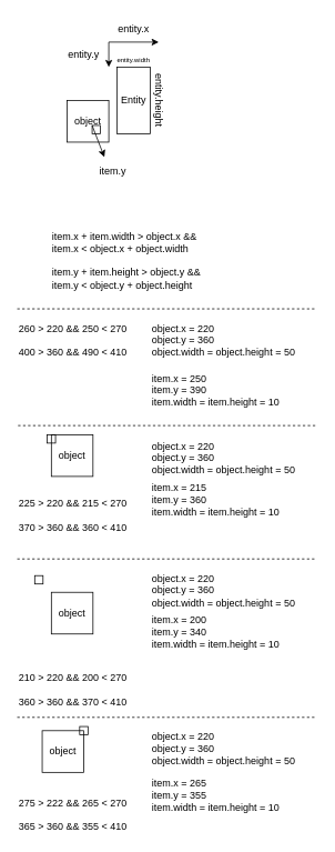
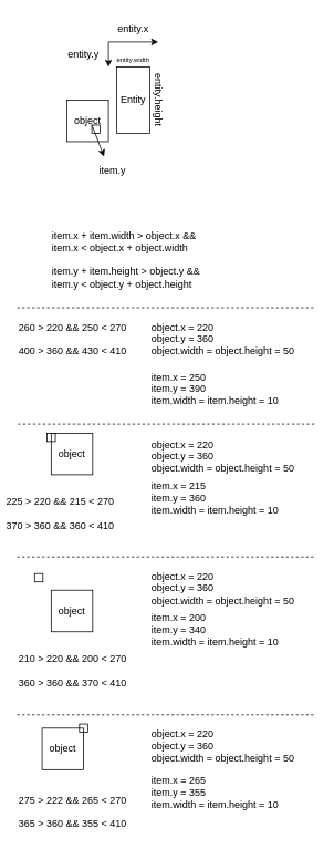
  <mxCell id="0" />
  <mxCell id="1" parent="0" />
  <mxCell id="2" value="" style="rounded=0;whiteSpace=wrap;html=1;" vertex="1" parent="1"><mxGeometry x="140" y="80" width="40" height="80" as="geometry" /></mxCell>
  <mxCell id="3" value="Entity" style="text;html=1;strokeColor=none;fillColor=none;align=center;verticalAlign=middle;whiteSpace=wrap;rounded=0;" vertex="1" parent="1"><mxGeometry x="140" y="80" width="40" height="80" as="geometry" /></mxCell>
  <mxCell id="4" value="" style="rounded=0;whiteSpace=wrap;html=1;" vertex="1" parent="1"><mxGeometry x="110" y="150" width="10" height="10" as="geometry" /></mxCell>
  <mxCell id="5" value="" style="rounded=0;whiteSpace=wrap;html=1;fillColor=none;" vertex="1" parent="1"><mxGeometry x="80" y="120" width="50" height="50" as="geometry" /></mxCell>
  <mxCell id="6" value="entity.height" style="text;html=1;strokeColor=none;fillColor=none;align=center;verticalAlign=middle;whiteSpace=wrap;rounded=0;horizontal=0;rotation=-180;" vertex="1" parent="1"><mxGeometry x="180" y="80" width="20" height="80" as="geometry" /></mxCell>
  <mxCell id="7" value="entity.y" style="text;html=1;strokeColor=none;fillColor=none;align=center;verticalAlign=middle;whiteSpace=wrap;rounded=0;" vertex="1" parent="1"><mxGeometry x="70" y="50" width="60" height="30" as="geometry" /></mxCell>
  <mxCell id="8" value="" style="endArrow=classic;html=1;rounded=0;exitX=1;exitY=0;exitDx=0;exitDy=0;entryX=0;entryY=0;entryDx=0;entryDy=0;" edge="1" parent="1" source="7"><mxGeometry width="50" height="50" relative="1" as="geometry"><mxPoint x="210" y="130" as="sourcePoint" /><mxPoint x="130" y="80" as="targetPoint" /></mxGeometry></mxCell>
  <mxCell id="9" value="entity.x" style="text;html=1;strokeColor=none;fillColor=none;align=center;verticalAlign=middle;whiteSpace=wrap;rounded=0;" vertex="1" parent="1"><mxGeometry x="130" y="20" width="60" height="30" as="geometry" /></mxCell>
  <mxCell id="10" value="" style="endArrow=classic;html=1;rounded=0;exitX=0;exitY=1;exitDx=0;exitDy=0;entryX=1;entryY=1;entryDx=0;entryDy=0;" edge="1" parent="1" source="9" target="9"><mxGeometry width="50" height="50" relative="1" as="geometry"><mxPoint x="210" y="130" as="sourcePoint" /><mxPoint x="260" y="80" as="targetPoint" /></mxGeometry></mxCell>
  <mxCell id="11" value="object" style="text;html=1;strokeColor=none;fillColor=none;align=center;verticalAlign=middle;whiteSpace=wrap;rounded=0;" vertex="1" parent="1"><mxGeometry x="80" y="120" width="50" height="50" as="geometry" /></mxCell>
  <mxCell id="12" value="" style="endArrow=classic;html=1;rounded=0;exitX=0.6;exitY=0.6;exitDx=0;exitDy=0;exitPerimeter=0;entryX=0.328;entryY=-0.069;entryDx=0;entryDy=0;entryPerimeter=0;" edge="1" parent="1" source="11" target="13"><mxGeometry width="50" height="50" relative="1" as="geometry"><mxPoint x="220" y="130" as="sourcePoint" /><mxPoint x="120" y="200" as="targetPoint" /></mxGeometry></mxCell>
  <mxCell id="13" value="item.y" style="text;html=1;strokeColor=none;fillColor=none;align=center;verticalAlign=middle;whiteSpace=wrap;rounded=0;" vertex="1" parent="1"><mxGeometry x="105" y="190" width="60" height="30" as="geometry" /></mxCell>
  <mxCell id="14" value="&lt;font style=&quot;font-size: 8px;&quot;&gt;entity.width&lt;/font&gt;" style="text;html=1;strokeColor=none;fillColor=none;align=center;verticalAlign=middle;whiteSpace=wrap;rounded=0;" vertex="1" parent="1"><mxGeometry x="140" y="60" width="40" height="20" as="geometry" /></mxCell>
  <mxCell id="15" value="item.x + item.width&amp;nbsp;&amp;gt; object.x &amp;amp;&amp;amp;&lt;br&gt;item.x &amp;lt; object.x + object.width&lt;br&gt;&lt;br&gt;item.y + item.height&amp;nbsp;&amp;gt; object.y &amp;amp;&amp;amp;&lt;br&gt;item.y &amp;lt; object.y + object.height" style="text;html=1;strokeColor=none;fillColor=none;align=left;verticalAlign=top;whiteSpace=wrap;rounded=0;" vertex="1" parent="1"><mxGeometry x="60" y="270" width="200" height="110" as="geometry" /></mxCell>
  <mxCell id="16" value="object.x = 220&lt;br&gt;object.y = 360&lt;br&gt;object.width = object.height = 50" style="text;html=1;strokeColor=none;fillColor=none;align=left;verticalAlign=top;whiteSpace=wrap;rounded=0;horizontal=1;" vertex="1" parent="1"><mxGeometry x="180" y="380" width="190" height="60" as="geometry" /></mxCell>
  <mxCell id="17" value="item.x = 250 &lt;br&gt;item.y = 390&lt;br&gt;item.width = item.height = 10" style="text;html=1;strokeColor=none;fillColor=none;align=left;verticalAlign=top;whiteSpace=wrap;rounded=0;horizontal=1;" vertex="1" parent="1"><mxGeometry x="180" y="440" width="190" height="50" as="geometry" /></mxCell>
- <mxCell id="18" value="260 &amp;gt; 220 &amp;amp;&amp;amp; 250 &amp;lt; 270&lt;br&gt;&lt;br&gt;400 &amp;gt; 360 &amp;amp;&amp;amp; 490 &amp;lt; 410" style="text;html=1;strokeColor=none;fillColor=none;align=left;verticalAlign=top;whiteSpace=wrap;rounded=0;" vertex="1" parent="1"><mxGeometry x="20" y="380" width="160" height="60" as="geometry" /></mxCell>
+ <mxCell id="18" value="260 &amp;gt; 220 &amp;amp;&amp;amp; 250 &amp;lt; 270&lt;br&gt;&lt;br&gt;400 &amp;gt; 360 &amp;amp;&amp;amp; 430 &amp;lt; 410" style="text;html=1;strokeColor=none;fillColor=none;align=left;verticalAlign=top;whiteSpace=wrap;rounded=0;" vertex="1" parent="1"><mxGeometry x="20" y="380" width="160" height="60" as="geometry" /></mxCell>
  <mxCell id="19" value="" style="rounded=0;whiteSpace=wrap;html=1;" vertex="1" parent="1"><mxGeometry x="56" y="521" width="10" height="10" as="geometry" /></mxCell>
  <mxCell id="20" value="" style="rounded=0;whiteSpace=wrap;html=1;fillColor=none;" vertex="1" parent="1"><mxGeometry x="61" y="521" width="50" height="50" as="geometry" /></mxCell>
  <mxCell id="21" value="object" style="text;html=1;strokeColor=none;fillColor=none;align=center;verticalAlign=middle;whiteSpace=wrap;rounded=0;" vertex="1" parent="1"><mxGeometry x="61" y="521" width="50" height="50" as="geometry" /></mxCell>
  <mxCell id="22" value="object.x = 220&lt;br&gt;object.y = 360&lt;br&gt;object.width = object.height = 50" style="text;html=1;strokeColor=none;fillColor=none;align=left;verticalAlign=top;whiteSpace=wrap;rounded=0;horizontal=1;" vertex="1" parent="1"><mxGeometry x="180" y="521" width="190" height="60" as="geometry" /></mxCell>
  <mxCell id="23" value="item.x = 215&lt;br&gt;item.y = 360&lt;br&gt;item.width = item.height = 10" style="text;html=1;strokeColor=none;fillColor=none;align=left;verticalAlign=top;whiteSpace=wrap;rounded=0;horizontal=1;" vertex="1" parent="1"><mxGeometry x="180" y="571" width="190" height="50" as="geometry" /></mxCell>
- <mxCell id="24" value="225 &amp;gt; 220 &amp;amp;&amp;amp; 215 &amp;lt; 270&lt;br&gt;&lt;br&gt;370 &amp;gt; 360 &amp;amp;&amp;amp; 360 &amp;lt; 410" style="text;html=1;strokeColor=none;fillColor=none;align=left;verticalAlign=top;whiteSpace=wrap;rounded=0;" vertex="1" parent="1"><mxGeometry x="20" y="590" width="160" height="60" as="geometry" /></mxCell>
+ <mxCell id="24" value="225 &amp;gt; 220 &amp;amp;&amp;amp; 215 &amp;lt; 270&lt;br&gt;&lt;br&gt;370 &amp;gt; 360 &amp;amp;&amp;amp; 360 &amp;lt; 410" style="text;html=1;strokeColor=none;fillColor=none;align=left;verticalAlign=top;whiteSpace=wrap;rounded=0;" vertex="1" parent="1"><mxGeometry x="5" y="590" width="160" height="60" as="geometry" /></mxCell>
  <mxCell id="25" value="" style="rounded=0;whiteSpace=wrap;html=1;" vertex="1" parent="1"><mxGeometry x="41" y="690" width="10" height="10" as="geometry" /></mxCell>
  <mxCell id="26" value="" style="rounded=0;whiteSpace=wrap;html=1;fillColor=none;" vertex="1" parent="1"><mxGeometry x="61" y="710" width="50" height="50" as="geometry" /></mxCell>
  <mxCell id="27" value="object" style="text;html=1;strokeColor=none;fillColor=none;align=center;verticalAlign=middle;whiteSpace=wrap;rounded=0;" vertex="1" parent="1"><mxGeometry x="61" y="710" width="50" height="50" as="geometry" /></mxCell>
  <mxCell id="28" value="object.x = 220&lt;br&gt;object.y = 360&lt;br&gt;object.width = object.height = 50" style="text;html=1;strokeColor=none;fillColor=none;align=left;verticalAlign=top;whiteSpace=wrap;rounded=0;horizontal=1;" vertex="1" parent="1"><mxGeometry x="180" y="680" width="190" height="60" as="geometry" /></mxCell>
  <mxCell id="29" value="item.x = 200&lt;br&gt;item.y = 340&lt;br&gt;item.width = item.height = 10" style="text;html=1;strokeColor=none;fillColor=none;align=left;verticalAlign=top;whiteSpace=wrap;rounded=0;horizontal=1;" vertex="1" parent="1"><mxGeometry x="180" y="730" width="190" height="50" as="geometry" /></mxCell>
- <mxCell id="30" value="210 &amp;gt; 220 &amp;amp;&amp;amp; 200 &amp;lt; 270&lt;br&gt;&lt;br&gt;360 &amp;gt; 360 &amp;amp;&amp;amp; 370 &amp;lt; 410" style="text;html=1;strokeColor=none;fillColor=none;align=left;verticalAlign=top;whiteSpace=wrap;rounded=0;" vertex="1" parent="1"><mxGeometry x="20" y="799" width="160" height="61" as="geometry" /></mxCell>
+ <mxCell id="30" value="210 &amp;gt; 220 &amp;amp;&amp;amp; 200 &amp;lt; 270&lt;br&gt;&lt;br&gt;360 &amp;gt; 360 &amp;amp;&amp;amp; 370 &amp;lt; 410" style="text;html=1;strokeColor=none;fillColor=none;align=left;verticalAlign=top;whiteSpace=wrap;rounded=0;" vertex="1" parent="1"><mxGeometry x="20" y="779" width="160" height="61" as="geometry" /></mxCell>
  <mxCell id="31" value="" style="rounded=0;whiteSpace=wrap;html=1;" vertex="1" parent="1"><mxGeometry x="95" y="871" width="10" height="10" as="geometry" /></mxCell>
  <mxCell id="32" value="" style="rounded=0;whiteSpace=wrap;html=1;fillColor=none;" vertex="1" parent="1"><mxGeometry x="50" y="876" width="50" height="50" as="geometry" /></mxCell>
  <mxCell id="33" value="object" style="text;html=1;strokeColor=none;fillColor=none;align=center;verticalAlign=middle;whiteSpace=wrap;rounded=0;" vertex="1" parent="1"><mxGeometry x="50" y="876" width="50" height="50" as="geometry" /></mxCell>
  <mxCell id="34" value="object.x = 220&lt;br&gt;object.y = 360&lt;br&gt;object.width = object.height = 50" style="text;html=1;strokeColor=none;fillColor=none;align=left;verticalAlign=top;whiteSpace=wrap;rounded=0;horizontal=1;" vertex="1" parent="1"><mxGeometry x="180" y="870" width="190" height="60" as="geometry" /></mxCell>
  <mxCell id="35" value="item.x = 265&lt;br&gt;item.y = 355&lt;br&gt;item.width = item.height = 10" style="text;html=1;strokeColor=none;fillColor=none;align=left;verticalAlign=top;whiteSpace=wrap;rounded=0;horizontal=1;" vertex="1" parent="1"><mxGeometry x="180" y="926" width="190" height="50" as="geometry" /></mxCell>
  <mxCell id="36" value="275 &amp;gt; 222 &amp;amp;&amp;amp; 265 &amp;lt; 270&lt;br&gt;&lt;br&gt;365 &amp;gt; 360 &amp;amp;&amp;amp; 355 &amp;lt; 410" style="text;html=1;strokeColor=none;fillColor=none;align=left;verticalAlign=top;whiteSpace=wrap;rounded=0;" vertex="1" parent="1"><mxGeometry x="20" y="949" width="160" height="51" as="geometry" /></mxCell>
  <mxCell id="37" value="" style="endArrow=none;html=1;rounded=0;dashed=1;" edge="1" parent="1"><mxGeometry width="50" height="50" relative="1" as="geometry"><mxPoint x="21" y="510" as="sourcePoint" /><mxPoint x="380" y="510" as="targetPoint" /></mxGeometry></mxCell>
  <mxCell id="38" value="" style="endArrow=none;html=1;rounded=0;dashed=1;" edge="1" parent="1"><mxGeometry width="50" height="50" relative="1" as="geometry"><mxPoint x="20" y="670" as="sourcePoint" /><mxPoint x="379" y="670" as="targetPoint" /></mxGeometry></mxCell>
  <mxCell id="39" value="" style="endArrow=none;html=1;rounded=0;dashed=1;" edge="1" parent="1"><mxGeometry width="50" height="50" relative="1" as="geometry"><mxPoint x="20" y="860" as="sourcePoint" /><mxPoint x="379" y="860" as="targetPoint" /></mxGeometry></mxCell>
  <mxCell id="40" value="" style="endArrow=none;html=1;rounded=0;dashed=1;" edge="1" parent="1"><mxGeometry width="50" height="50" relative="1" as="geometry"><mxPoint x="20" y="370" as="sourcePoint" /><mxPoint x="379" y="370" as="targetPoint" /></mxGeometry></mxCell>
